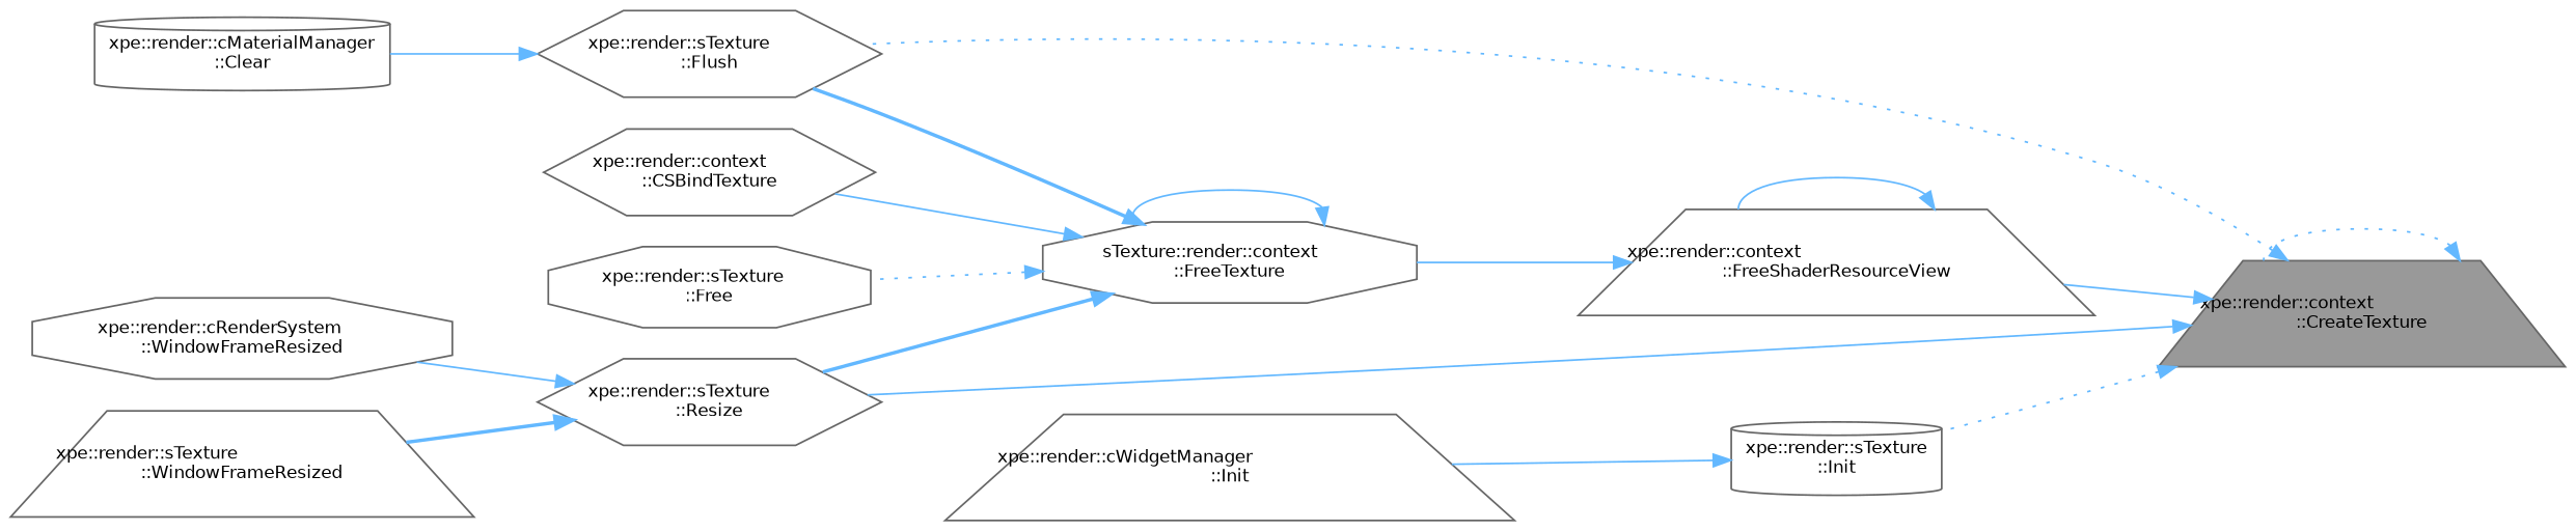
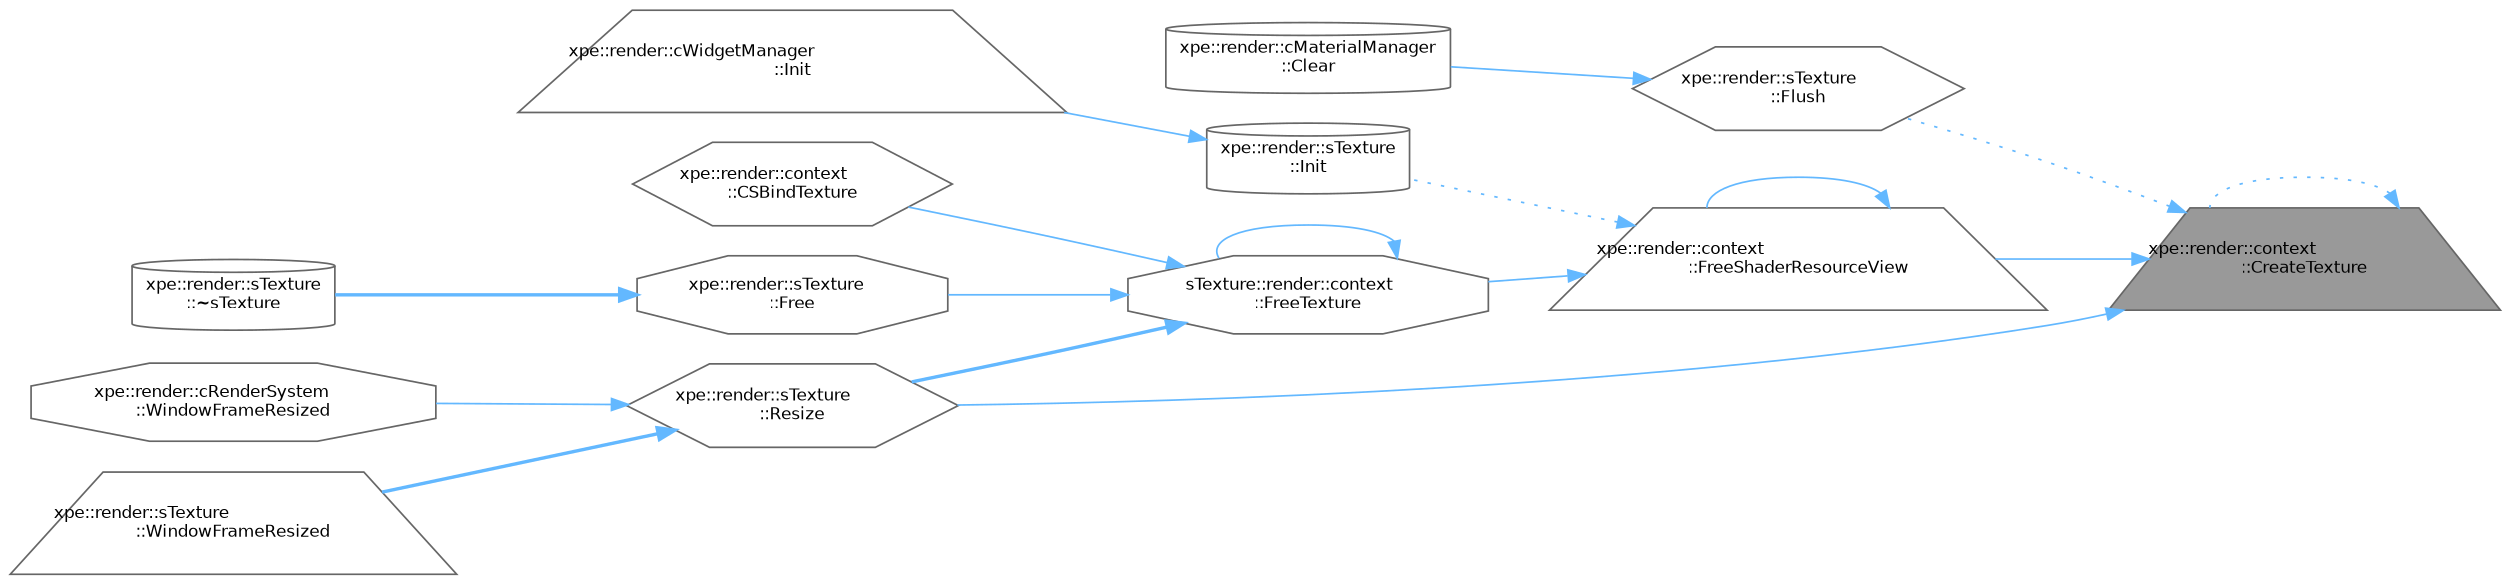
  digraph {
    fontname="DejaVu Sans"
    rankdir=RL
    node [color=grey40 fillcolor=white fontname="DejaVu Sans" fontsize=10 shape=trapezium style=filled]
    edge [color=steelblue1 dir=back fontname="DejaVu Sans" fontsize=10 labelfontname=Helvetica labelfontsize=10 style=solid]
    n1 [color=gray40 fillcolor=grey60 fontcolor=black height=0.2 label="xpe::render::context\l::CreateTexture" width=0.4]
    n2 [height=0.2 label="xpe::render::sTexture\l::Flush" shape=hexagon width=0.4]
    n3 [height=0.2 label="xpe::render::context\l::FreeShaderResourceView" width=0.4]
    n4 [height=0.2 label="xpe::render::sTexture\l::Resize" shape=hexagon width=0.4]
    n5 [height=0.2 label="xpe::render::sTexture\l::Init" shape=cylinder width=0.4]
    n6 [height=0.2 label="xpe::render::cMaterialManager\l::Clear" shape=cylinder width=0.4]
    n7 [height=0.2 label="sTexture::render::context\l::FreeTexture" shape=octagon width=0.4]
    n8 [height=0.2 label="xpe::render::cRenderSystem\l::WindowFrameResized" shape=octagon width=0.4]
    n9 [height=0.2 label="xpe::render::sTexture\l::WindowFrameResized" width=0.4]
    n10 [height=0.2 label="xpe::render::cWidgetManager\l::Init" width=0.4]
    n11 [height=0.2 label="xpe::render::context\l::CSBindTexture" shape=hexagon width=0.4]
    n12 [height=0.2 label="xpe::render::sTexture\l::Free" shape=octagon width=0.4]
+   n13 [height=0.2 label="xpe::render::sTexture\l::~sTexture" shape=cylinder width=0.4]
    n1 -> n1 [style=dotted]
    n1 -> n2 [style=dotted]
    n1 -> n3
    n1 -> n4
-   n1 -> n5 [style=dotted]
+   n3 -> n5 [style=dotted]
    n2 -> n6
    n3 -> n3
    n3 -> n7
    n4 -> n8
    n4 -> n9 [style=bold]
    n5 -> n10
-   n7 -> n2 [style=bold]
    n7 -> n4 [style=bold]
    n7 -> n7
    n7 -> n11
-   n7 -> n12 [style=dotted]
+   n7 -> n12
+   n12 -> n13 [style=bold]
  }
